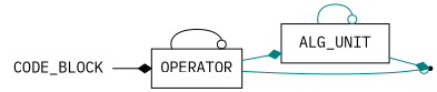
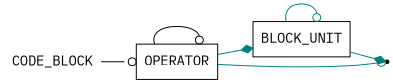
  digraph {
    fontname="IBM Plex Mono"
    rankdir=LR
    node [fontname="IBM Plex Mono" shape=box]
    edge [arrowhead=diamond color=teal fontname="IBM Plex Mono"]
    n1 [label=CODE_BLOCK shape=plaintext]
    n2 [label=OPERATOR]
-   n3 [label=ALG_UNIT]
+   n3 [label=BLOCK_UNIT]
    end [shape=point]
-   n1 -> n2 [color=black]
+   n1 -> n2 [arrowhead=odot color=black]
    n2 -> n2 [arrowhead=odot color=black]
    n2 -> n3
    n2 -> end [arrowhead=odot]
    n3 -> n3 [arrowhead=odot]
    n3 -> end
  }
